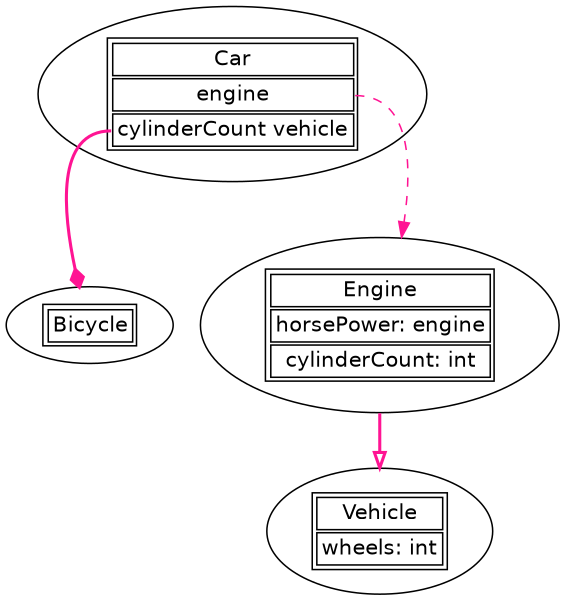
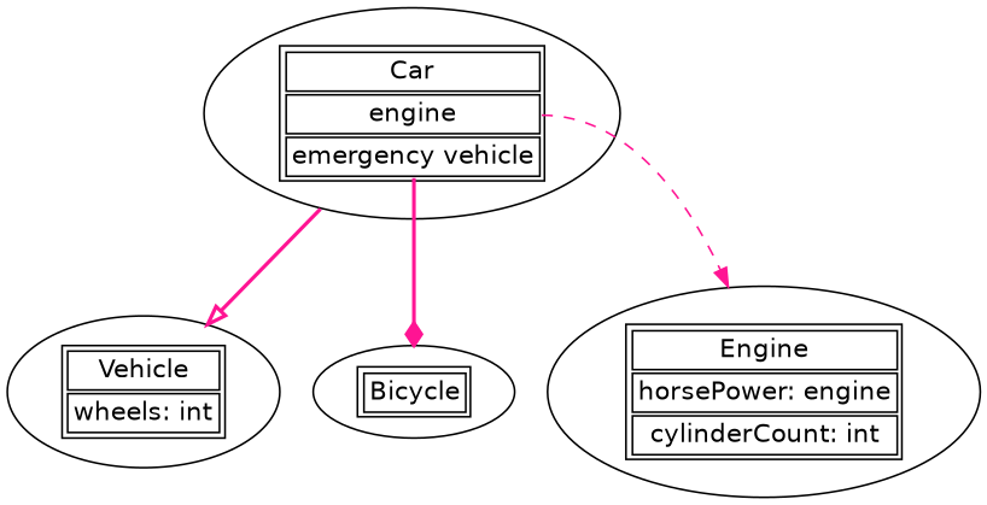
  digraph {
    fontname="DejaVu Sans"
    rankdir=TB
    style="classes.dss"
    node [fontname="DejaVu Sans"]
    edge [color=deeppink fontname="DejaVu Sans" style=bold]
-   n1 [label=<<table>    		<tr>    			<td><font>Car</font></td> 		</tr>   		    		<tr>    			<td port="engine">engine</td> 		</tr>   		    		<tr>    			<td port="emergency">cylinderCount vehicle</td> 		</tr>   		    	</table>>]
+   n1 [label=<<table>    		<tr>    			<td><font>Car</font></td> 		</tr>   		    		<tr>    			<td port="engine">engine</td> 		</tr>   		    		<tr>    			<td port="emergency">emergency vehicle</td> 		</tr>   		    	</table>>]
    n2 [label=<<table>    		<tr>    			<td><font>Vehicle</font></td> 		</tr>   		   		<tr>  		   	<td>wheels: int</td> 		</tr>    	</table>>]
    n3 [label=<<table>    		<tr>    			<td><font>Bicycle</font></td> 		</tr>   		    	</table>>]
    n4 [label=<<table>    		<tr>    			<td><font>Engine</font></td>    		</tr>    		<tr>  		   	<td>horsePower: engine</td> 		</tr> 		<tr> 			<td>cylinderCount: int</td> 		</tr>    		    	</table>>]
-   n4 -> n2 [arrowhead=onormal]
+   n1 -> n2 [arrowhead=onormal]
    n1 -> n3 [arrowhead=diamond tailport=emergency]
    n1 -> n4 [arrowhead=normal style=dashed tailport=engine]
  }
